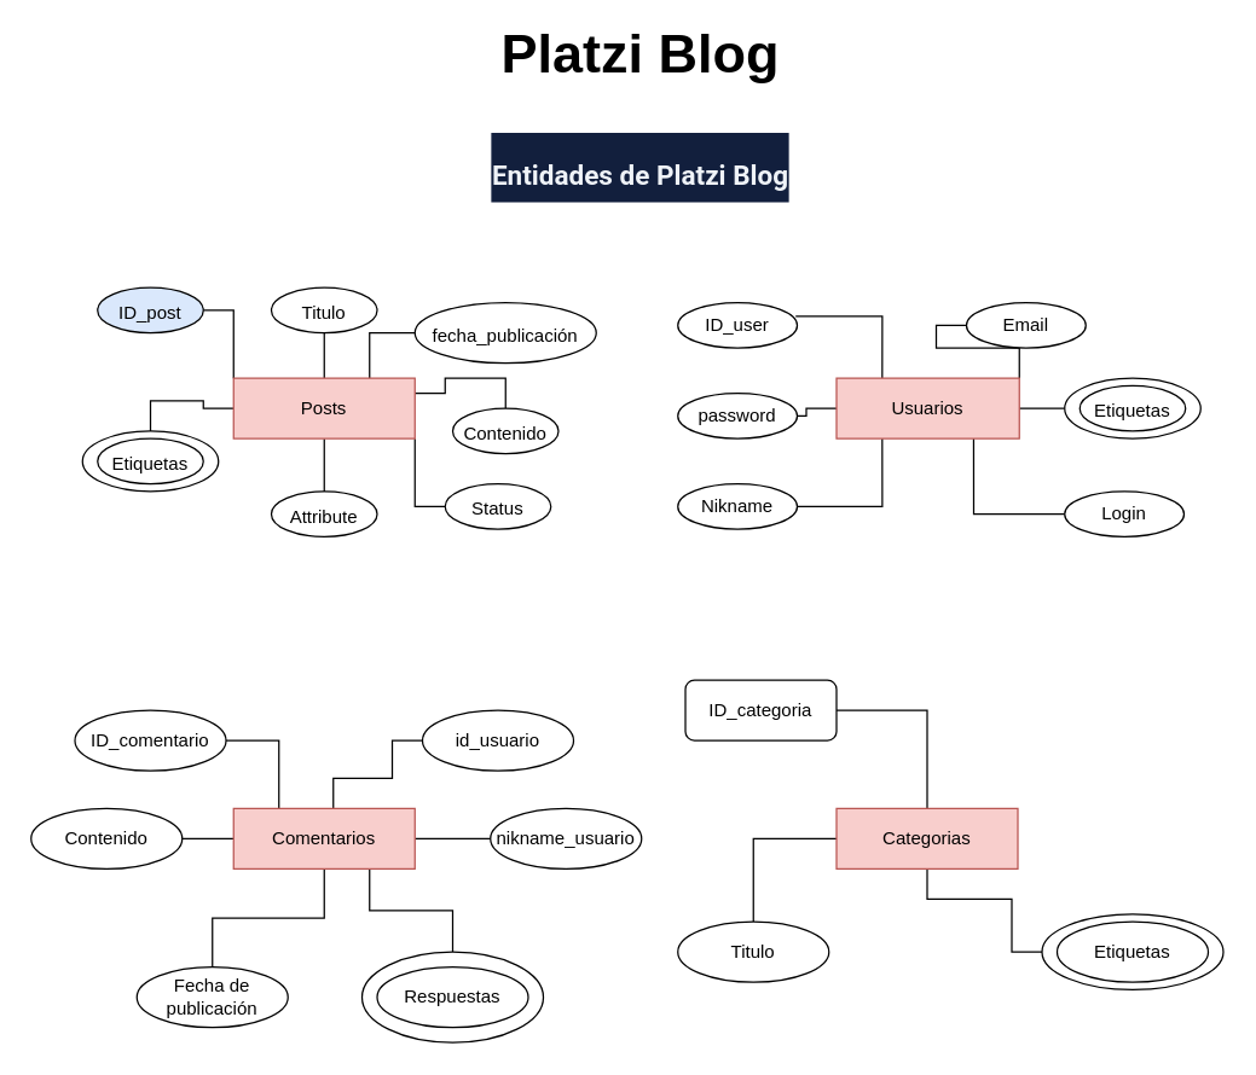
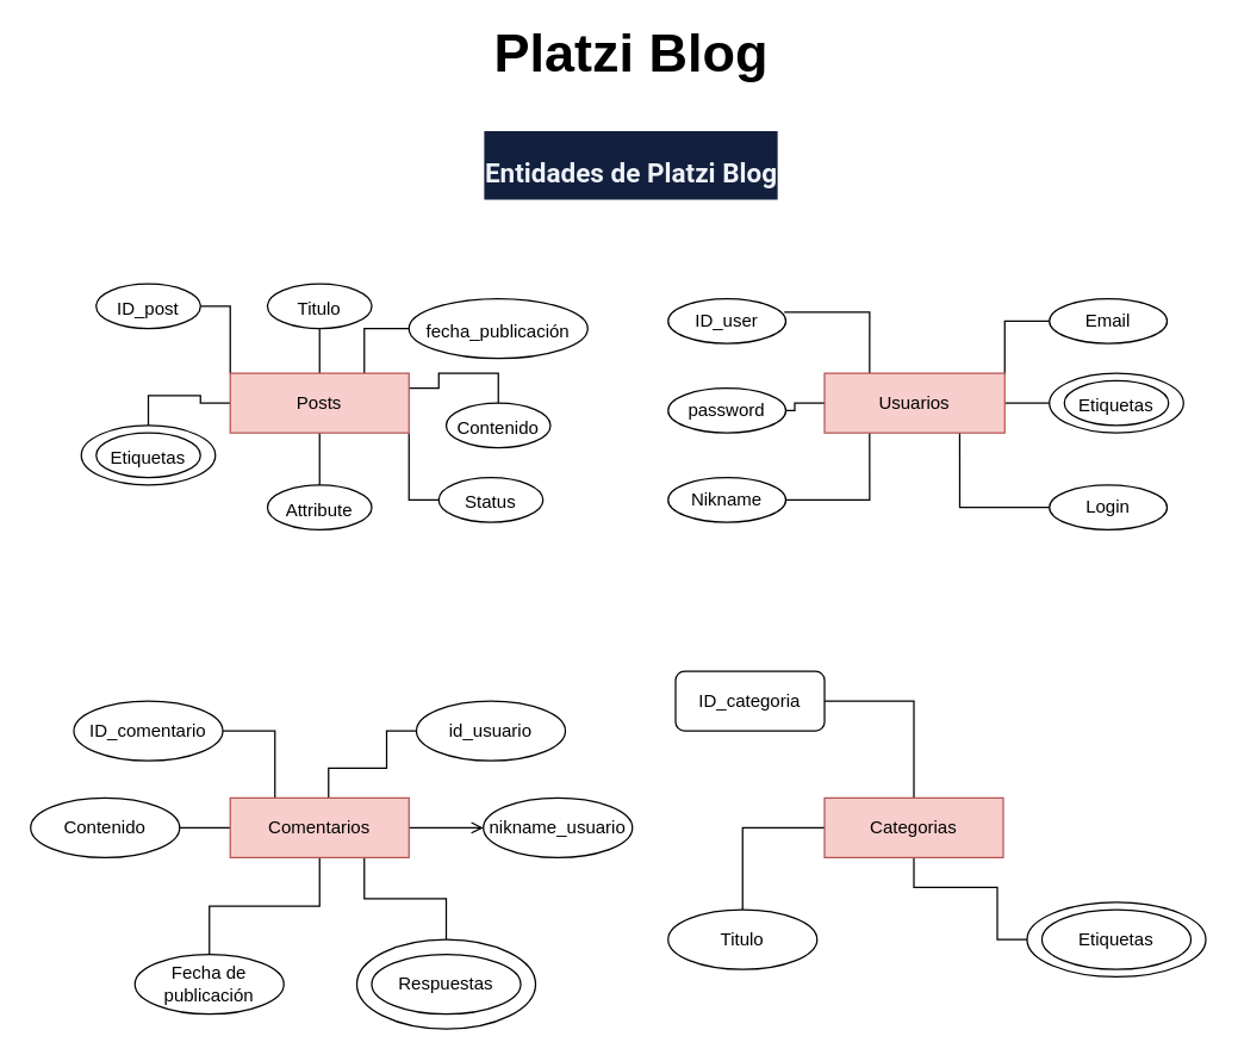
  <mxCell id="0" />
  <mxCell id="1" parent="0" />
  <mxCell id="2" style="edgeStyle=orthogonalEdgeStyle;rounded=0;orthogonalLoop=1;jettySize=auto;html=1;exitX=0;exitY=0;exitDx=0;exitDy=0;entryX=1;entryY=0.5;entryDx=0;entryDy=0;fontSize=12;endArrow=none;endFill=0;" edge="1" parent="1" source="9" target="27"><mxGeometry relative="1" as="geometry" /></mxCell>
  <mxCell id="3" style="edgeStyle=orthogonalEdgeStyle;rounded=0;orthogonalLoop=1;jettySize=auto;html=1;exitX=0.5;exitY=0;exitDx=0;exitDy=0;entryX=0.5;entryY=1;entryDx=0;entryDy=0;fontSize=12;endArrow=none;endFill=0;" edge="1" parent="1" source="9" target="26"><mxGeometry relative="1" as="geometry" /></mxCell>
  <mxCell id="4" style="edgeStyle=orthogonalEdgeStyle;rounded=0;orthogonalLoop=1;jettySize=auto;html=1;exitX=0.75;exitY=0;exitDx=0;exitDy=0;entryX=0;entryY=0.5;entryDx=0;entryDy=0;fontSize=12;endArrow=none;endFill=0;" edge="1" parent="1" source="9" target="28"><mxGeometry relative="1" as="geometry" /></mxCell>
  <mxCell id="5" style="edgeStyle=orthogonalEdgeStyle;rounded=0;orthogonalLoop=1;jettySize=auto;html=1;exitX=1;exitY=0.25;exitDx=0;exitDy=0;entryX=0.5;entryY=0;entryDx=0;entryDy=0;fontSize=12;endArrow=none;endFill=0;" edge="1" parent="1" source="9" target="29"><mxGeometry relative="1" as="geometry" /></mxCell>
  <mxCell id="6" style="edgeStyle=orthogonalEdgeStyle;rounded=0;orthogonalLoop=1;jettySize=auto;html=1;exitX=0.5;exitY=1;exitDx=0;exitDy=0;entryX=0.5;entryY=0;entryDx=0;entryDy=0;fontSize=12;endArrow=none;endFill=0;" edge="1" parent="1" source="9" target="30"><mxGeometry relative="1" as="geometry" /></mxCell>
  <mxCell id="7" style="edgeStyle=orthogonalEdgeStyle;rounded=0;orthogonalLoop=1;jettySize=auto;html=1;exitX=1;exitY=1;exitDx=0;exitDy=0;entryX=0;entryY=0.5;entryDx=0;entryDy=0;fontSize=12;endArrow=none;endFill=0;" edge="1" parent="1" source="9" target="31"><mxGeometry relative="1" as="geometry" /></mxCell>
  <mxCell id="8" style="edgeStyle=orthogonalEdgeStyle;rounded=0;orthogonalLoop=1;jettySize=auto;html=1;entryX=0.5;entryY=0;entryDx=0;entryDy=0;fontSize=12;endArrow=none;endFill=0;" edge="1" parent="1" source="9" target="33"><mxGeometry relative="1" as="geometry" /></mxCell>
  <mxCell id="9" value="Posts" style="whiteSpace=wrap;html=1;align=center;fillColor=#f8cecc;strokeColor=#b85450;" vertex="1" parent="1"><mxGeometry x="154" y="250" width="120" height="40" as="geometry" /></mxCell>
  <mxCell id="10" style="edgeStyle=orthogonalEdgeStyle;rounded=0;orthogonalLoop=1;jettySize=auto;html=1;entryX=1;entryY=0.5;entryDx=0;entryDy=0;fontSize=12;endArrow=none;endFill=0;" edge="1" parent="1" source="16" target="37"><mxGeometry relative="1" as="geometry" /></mxCell>
  <mxCell id="11" style="edgeStyle=orthogonalEdgeStyle;rounded=0;orthogonalLoop=1;jettySize=auto;html=1;exitX=0.25;exitY=0;exitDx=0;exitDy=0;entryX=0.987;entryY=0.3;entryDx=0;entryDy=0;entryPerimeter=0;fontSize=12;endArrow=none;endFill=0;" edge="1" parent="1" source="16" target="35"><mxGeometry relative="1" as="geometry" /></mxCell>
  <mxCell id="12" style="edgeStyle=orthogonalEdgeStyle;rounded=0;orthogonalLoop=1;jettySize=auto;html=1;exitX=0.25;exitY=1;exitDx=0;exitDy=0;entryX=1;entryY=0.5;entryDx=0;entryDy=0;fontSize=12;endArrow=none;endFill=0;" edge="1" parent="1" source="16" target="38"><mxGeometry relative="1" as="geometry" /></mxCell>
  <mxCell id="13" style="edgeStyle=orthogonalEdgeStyle;rounded=0;orthogonalLoop=1;jettySize=auto;html=1;exitX=0.75;exitY=1;exitDx=0;exitDy=0;entryX=0;entryY=0.5;entryDx=0;entryDy=0;fontSize=12;endArrow=none;endFill=0;" edge="1" parent="1" source="16" target="39"><mxGeometry relative="1" as="geometry" /></mxCell>
  <mxCell id="14" style="edgeStyle=orthogonalEdgeStyle;rounded=0;orthogonalLoop=1;jettySize=auto;html=1;entryX=0;entryY=0.5;entryDx=0;entryDy=0;fontSize=12;endArrow=none;endFill=0;" edge="1" parent="1" source="16" target="41"><mxGeometry relative="1" as="geometry" /></mxCell>
  <mxCell id="15" style="edgeStyle=orthogonalEdgeStyle;rounded=0;orthogonalLoop=1;jettySize=auto;html=1;exitX=1;exitY=0;exitDx=0;exitDy=0;entryX=0;entryY=0.5;entryDx=0;entryDy=0;fontSize=12;endArrow=none;endFill=0;" edge="1" parent="1" source="16" target="36"><mxGeometry relative="1" as="geometry" /></mxCell>
  <mxCell id="16" value="Usuarios" style="whiteSpace=wrap;html=1;align=center;fillColor=#f8cecc;strokeColor=#b85450;" vertex="1" parent="1"><mxGeometry x="553" y="250" width="121" height="40" as="geometry" /></mxCell>
  <mxCell id="17" style="edgeStyle=orthogonalEdgeStyle;rounded=0;orthogonalLoop=1;jettySize=auto;html=1;entryX=0;entryY=0.5;entryDx=0;entryDy=0;fontSize=12;endArrow=none;endFill=0;" edge="1" parent="1" source="23" target="45"><mxGeometry relative="1" as="geometry"><Array as="points"><mxPoint x="220" y="515" /><mxPoint x="259" y="515" /><mxPoint x="259" y="490" /></Array></mxGeometry></mxCell>
- <mxCell id="18" style="edgeStyle=orthogonalEdgeStyle;rounded=0;orthogonalLoop=1;jettySize=auto;html=1;exitX=1;exitY=0.5;exitDx=0;exitDy=0;entryX=0;entryY=0.5;entryDx=0;entryDy=0;fontSize=12;endArrow=none;endFill=0;" edge="1" parent="1" source="23" target="46"><mxGeometry relative="1" as="geometry" /></mxCell>
+ <mxCell id="18" style="edgeStyle=orthogonalEdgeStyle;rounded=0;orthogonalLoop=1;jettySize=auto;html=1;exitX=1;exitY=0.5;exitDx=0;exitDy=0;entryX=0;entryY=0.5;entryDx=0;entryDy=0;fontSize=12;endArrow=open;endFill=0;" edge="1" parent="1" source="23" target="46"><mxGeometry relative="1" as="geometry" /></mxCell>
  <mxCell id="19" style="edgeStyle=orthogonalEdgeStyle;rounded=0;orthogonalLoop=1;jettySize=auto;html=1;entryX=0.5;entryY=0;entryDx=0;entryDy=0;fontSize=12;endArrow=none;endFill=0;" edge="1" parent="1" source="23" target="47"><mxGeometry relative="1" as="geometry" /></mxCell>
  <mxCell id="20" style="edgeStyle=orthogonalEdgeStyle;rounded=0;orthogonalLoop=1;jettySize=auto;html=1;entryX=1;entryY=0.5;entryDx=0;entryDy=0;fontSize=12;endArrow=none;endFill=0;" edge="1" parent="1" source="23" target="44"><mxGeometry relative="1" as="geometry" /></mxCell>
  <mxCell id="21" style="edgeStyle=orthogonalEdgeStyle;rounded=0;orthogonalLoop=1;jettySize=auto;html=1;exitX=0.25;exitY=0;exitDx=0;exitDy=0;entryX=1;entryY=0.5;entryDx=0;entryDy=0;fontSize=12;endArrow=none;endFill=0;" edge="1" parent="1" source="23" target="43"><mxGeometry relative="1" as="geometry" /></mxCell>
  <mxCell id="22" style="edgeStyle=orthogonalEdgeStyle;rounded=0;orthogonalLoop=1;jettySize=auto;html=1;exitX=0.75;exitY=1;exitDx=0;exitDy=0;entryX=0.5;entryY=0;entryDx=0;entryDy=0;fontSize=12;endArrow=none;endFill=0;" edge="1" parent="1" source="23" target="55"><mxGeometry relative="1" as="geometry" /></mxCell>
  <mxCell id="23" value="Comentarios" style="whiteSpace=wrap;html=1;align=center;fillColor=#f8cecc;strokeColor=#b85450;" vertex="1" parent="1"><mxGeometry x="154" y="535" width="120" height="40" as="geometry" /></mxCell>
  <mxCell id="24" value="&lt;font style=&quot;font-size: 36px&quot;&gt;&lt;b&gt;Platzi Blog&lt;/b&gt;&lt;/font&gt;" style="text;html=1;strokeColor=none;fillColor=none;align=center;verticalAlign=middle;whiteSpace=wrap;rounded=0;" vertex="1" parent="1"><mxGeometry x="313" y="20" width="221" height="30" as="geometry" /></mxCell>
  <mxCell id="25" value="&lt;h1 style=&quot;margin: 0.67em 0px ; line-height: 2.25rem ; color: rgb(239 , 243 , 248) ; font-family: &amp;#34;roboto&amp;#34; , sans-serif ; background-color: rgb(18 , 31 , 61)&quot;&gt;&lt;font style=&quot;font-size: 18px&quot;&gt;Entidades de Platzi Blog&lt;/font&gt;&lt;/h1&gt;" style="text;html=1;align=center;verticalAlign=middle;whiteSpace=wrap;rounded=0;fontSize=24;" vertex="1" parent="1"><mxGeometry x="318" y="90" width="211" height="40" as="geometry" /></mxCell>
  <mxCell id="26" value="&lt;font style=&quot;font-size: 12px&quot;&gt;Titulo&lt;/font&gt;" style="ellipse;whiteSpace=wrap;html=1;align=center;fontSize=18;" vertex="1" parent="1"><mxGeometry x="179" y="190" width="70" height="30" as="geometry" /></mxCell>
- <mxCell id="27" value="&lt;font style=&quot;font-size: 12px&quot;&gt;ID_post&lt;/font&gt;" style="ellipse;whiteSpace=wrap;html=1;align=center;fontSize=18;fillColor=#dae8fc;" vertex="1" parent="1"><mxGeometry x="64" y="190" width="70" height="30" as="geometry" /></mxCell>
+ <mxCell id="27" value="&lt;font style=&quot;font-size: 12px&quot;&gt;ID_post&lt;/font&gt;" style="ellipse;whiteSpace=wrap;html=1;align=center;fontSize=18;" vertex="1" parent="1"><mxGeometry x="64" y="190" width="70" height="30" as="geometry" /></mxCell>
  <mxCell id="28" value="&lt;font style=&quot;font-size: 12px&quot;&gt;fecha_publicación&lt;/font&gt;" style="ellipse;whiteSpace=wrap;html=1;align=center;fontSize=18;" vertex="1" parent="1"><mxGeometry x="274" y="200" width="120" height="40" as="geometry" /></mxCell>
  <mxCell id="29" value="&lt;font style=&quot;font-size: 12px&quot;&gt;Contenido&lt;/font&gt;" style="ellipse;whiteSpace=wrap;html=1;align=center;fontSize=18;" vertex="1" parent="1"><mxGeometry x="299" y="270" width="70" height="30" as="geometry" /></mxCell>
  <mxCell id="30" value="&lt;font style=&quot;font-size: 12px&quot;&gt;Attribute&lt;/font&gt;" style="ellipse;whiteSpace=wrap;html=1;align=center;fontSize=18;" vertex="1" parent="1"><mxGeometry x="179" y="325" width="70" height="30" as="geometry" /></mxCell>
  <mxCell id="31" value="&lt;font style=&quot;font-size: 12px&quot;&gt;Status&lt;/font&gt;" style="ellipse;whiteSpace=wrap;html=1;align=center;fontSize=18;" vertex="1" parent="1"><mxGeometry x="294" y="320" width="70" height="30" as="geometry" /></mxCell>
  <mxCell id="32" value="" style="group" vertex="1" connectable="0" parent="1"><mxGeometry x="54" y="285" width="90" height="40" as="geometry" /></mxCell>
  <mxCell id="33" value="" style="ellipse;whiteSpace=wrap;html=1;align=center;fontSize=18;" vertex="1" parent="32"><mxGeometry width="90" height="40" as="geometry" /></mxCell>
  <mxCell id="34" value="&lt;font style=&quot;font-size: 12px&quot;&gt;Etiquetas&lt;/font&gt;" style="ellipse;whiteSpace=wrap;html=1;align=center;fontSize=18;" vertex="1" parent="32"><mxGeometry x="10" y="5" width="70" height="30" as="geometry" /></mxCell>
  <mxCell id="35" value="ID_user" style="ellipse;whiteSpace=wrap;html=1;align=center;fontSize=12;gradientColor=none;" vertex="1" parent="1"><mxGeometry x="448" y="200" width="79" height="30" as="geometry" /></mxCell>
- <mxCell id="36" value="Email" style="ellipse;whiteSpace=wrap;html=1;align=center;fontSize=12;gradientColor=none;" vertex="1" parent="1"><mxGeometry x="639" y="200" width="79" height="30" as="geometry" /></mxCell>
+ <mxCell id="36" value="Email" style="ellipse;whiteSpace=wrap;html=1;align=center;fontSize=12;gradientColor=none;" vertex="1" parent="1"><mxGeometry x="704" y="200" width="79" height="30" as="geometry" /></mxCell>
  <mxCell id="37" value="password" style="ellipse;whiteSpace=wrap;html=1;align=center;fontSize=12;gradientColor=none;" vertex="1" parent="1"><mxGeometry x="448" y="260" width="79" height="30" as="geometry" /></mxCell>
  <mxCell id="38" value="Nikname" style="ellipse;whiteSpace=wrap;html=1;align=center;fontSize=12;gradientColor=none;" vertex="1" parent="1"><mxGeometry x="448" y="320" width="79" height="30" as="geometry" /></mxCell>
  <mxCell id="39" value="Login" style="ellipse;whiteSpace=wrap;html=1;align=center;fontSize=12;gradientColor=none;" vertex="1" parent="1"><mxGeometry x="704" y="325" width="79" height="30" as="geometry" /></mxCell>
  <mxCell id="40" value="" style="group" vertex="1" connectable="0" parent="1"><mxGeometry x="704" y="250" width="90" height="40" as="geometry" /></mxCell>
  <mxCell id="41" value="" style="ellipse;whiteSpace=wrap;html=1;align=center;fontSize=18;" vertex="1" parent="40"><mxGeometry width="90" height="40" as="geometry" /></mxCell>
  <mxCell id="42" value="&lt;font style=&quot;font-size: 12px&quot;&gt;Etiquetas&lt;/font&gt;" style="ellipse;whiteSpace=wrap;html=1;align=center;fontSize=18;" vertex="1" parent="40"><mxGeometry x="10" y="5" width="70" height="30" as="geometry" /></mxCell>
  <mxCell id="43" value="ID_comentario" style="ellipse;whiteSpace=wrap;html=1;align=center;fontSize=12;fillColor=default;gradientColor=none;" vertex="1" parent="1"><mxGeometry x="49" y="470" width="100" height="40" as="geometry" /></mxCell>
  <mxCell id="44" value="Contenido" style="ellipse;whiteSpace=wrap;html=1;align=center;fontSize=12;fillColor=default;gradientColor=none;" vertex="1" parent="1"><mxGeometry x="20" y="535" width="100" height="40" as="geometry" /></mxCell>
  <mxCell id="45" value="id_usuario" style="ellipse;whiteSpace=wrap;html=1;align=center;fontSize=12;fillColor=default;gradientColor=none;" vertex="1" parent="1"><mxGeometry x="279" y="470" width="100" height="40" as="geometry" /></mxCell>
  <mxCell id="46" value="nikname_usuario" style="ellipse;whiteSpace=wrap;html=1;align=center;fontSize=12;fillColor=default;gradientColor=none;" vertex="1" parent="1"><mxGeometry x="324" y="535" width="100" height="40" as="geometry" /></mxCell>
  <mxCell id="47" value="Fecha de publicación" style="ellipse;whiteSpace=wrap;html=1;align=center;fontSize=12;fillColor=default;gradientColor=none;" vertex="1" parent="1"><mxGeometry x="90" y="640" width="100" height="40" as="geometry" /></mxCell>
  <mxCell id="48" style="edgeStyle=orthogonalEdgeStyle;rounded=0;orthogonalLoop=1;jettySize=auto;html=1;entryX=1;entryY=0.5;entryDx=0;entryDy=0;fontSize=12;endArrow=none;endFill=0;" edge="1" parent="1" source="51" target="52"><mxGeometry relative="1" as="geometry" /></mxCell>
  <mxCell id="49" style="edgeStyle=orthogonalEdgeStyle;rounded=0;orthogonalLoop=1;jettySize=auto;html=1;entryX=0.5;entryY=0;entryDx=0;entryDy=0;fontSize=12;endArrow=none;endFill=0;" edge="1" parent="1" source="51" target="53"><mxGeometry relative="1" as="geometry" /></mxCell>
  <mxCell id="50" style="edgeStyle=orthogonalEdgeStyle;rounded=0;orthogonalLoop=1;jettySize=auto;html=1;entryX=0;entryY=0.5;entryDx=0;entryDy=0;fontSize=12;endArrow=none;endFill=0;" edge="1" parent="1" source="51" target="58"><mxGeometry relative="1" as="geometry"><Array as="points"><mxPoint x="613" y="595" /><mxPoint x="669" y="595" /><mxPoint x="669" y="630" /></Array></mxGeometry></mxCell>
  <mxCell id="51" value="Categorias" style="whiteSpace=wrap;html=1;align=center;fillColor=#f8cecc;strokeColor=#b85450;" vertex="1" parent="1"><mxGeometry x="553" y="535" width="120" height="40" as="geometry" /></mxCell>
  <mxCell id="52" value="ID_categoria" style="whiteSpace=wrap;html=1;align=center;fontSize=12;fillColor=default;gradientColor=none;rounded=1;" vertex="1" parent="1"><mxGeometry x="453" y="450" width="100" height="40" as="geometry" /></mxCell>
  <mxCell id="53" value="Titulo" style="ellipse;whiteSpace=wrap;html=1;align=center;fontSize=12;fillColor=default;gradientColor=none;" vertex="1" parent="1"><mxGeometry x="448" y="610" width="100" height="40" as="geometry" /></mxCell>
  <mxCell id="54" value="" style="group" vertex="1" connectable="0" parent="1"><mxGeometry x="239" y="630" width="120" height="60" as="geometry" /></mxCell>
  <mxCell id="55" value="" style="ellipse;whiteSpace=wrap;html=1;align=center;fontSize=12;fillColor=default;gradientColor=none;" vertex="1" parent="54"><mxGeometry width="120" height="60" as="geometry" /></mxCell>
  <mxCell id="56" value="Respuestas" style="ellipse;whiteSpace=wrap;html=1;align=center;fontSize=12;fillColor=default;gradientColor=none;" vertex="1" parent="54"><mxGeometry x="10" y="10" width="100" height="40" as="geometry" /></mxCell>
  <mxCell id="57" value="" style="group" vertex="1" connectable="0" parent="1"><mxGeometry x="689" y="605" width="120" height="50" as="geometry" /></mxCell>
  <mxCell id="58" value="" style="ellipse;whiteSpace=wrap;html=1;align=center;fontSize=12;fillColor=default;gradientColor=none;" vertex="1" parent="57"><mxGeometry width="120" height="50" as="geometry" /></mxCell>
  <mxCell id="59" value="Etiquetas" style="ellipse;whiteSpace=wrap;html=1;align=center;fontSize=12;fillColor=default;gradientColor=none;" vertex="1" parent="57"><mxGeometry x="10" y="5" width="100" height="40" as="geometry" /></mxCell>
